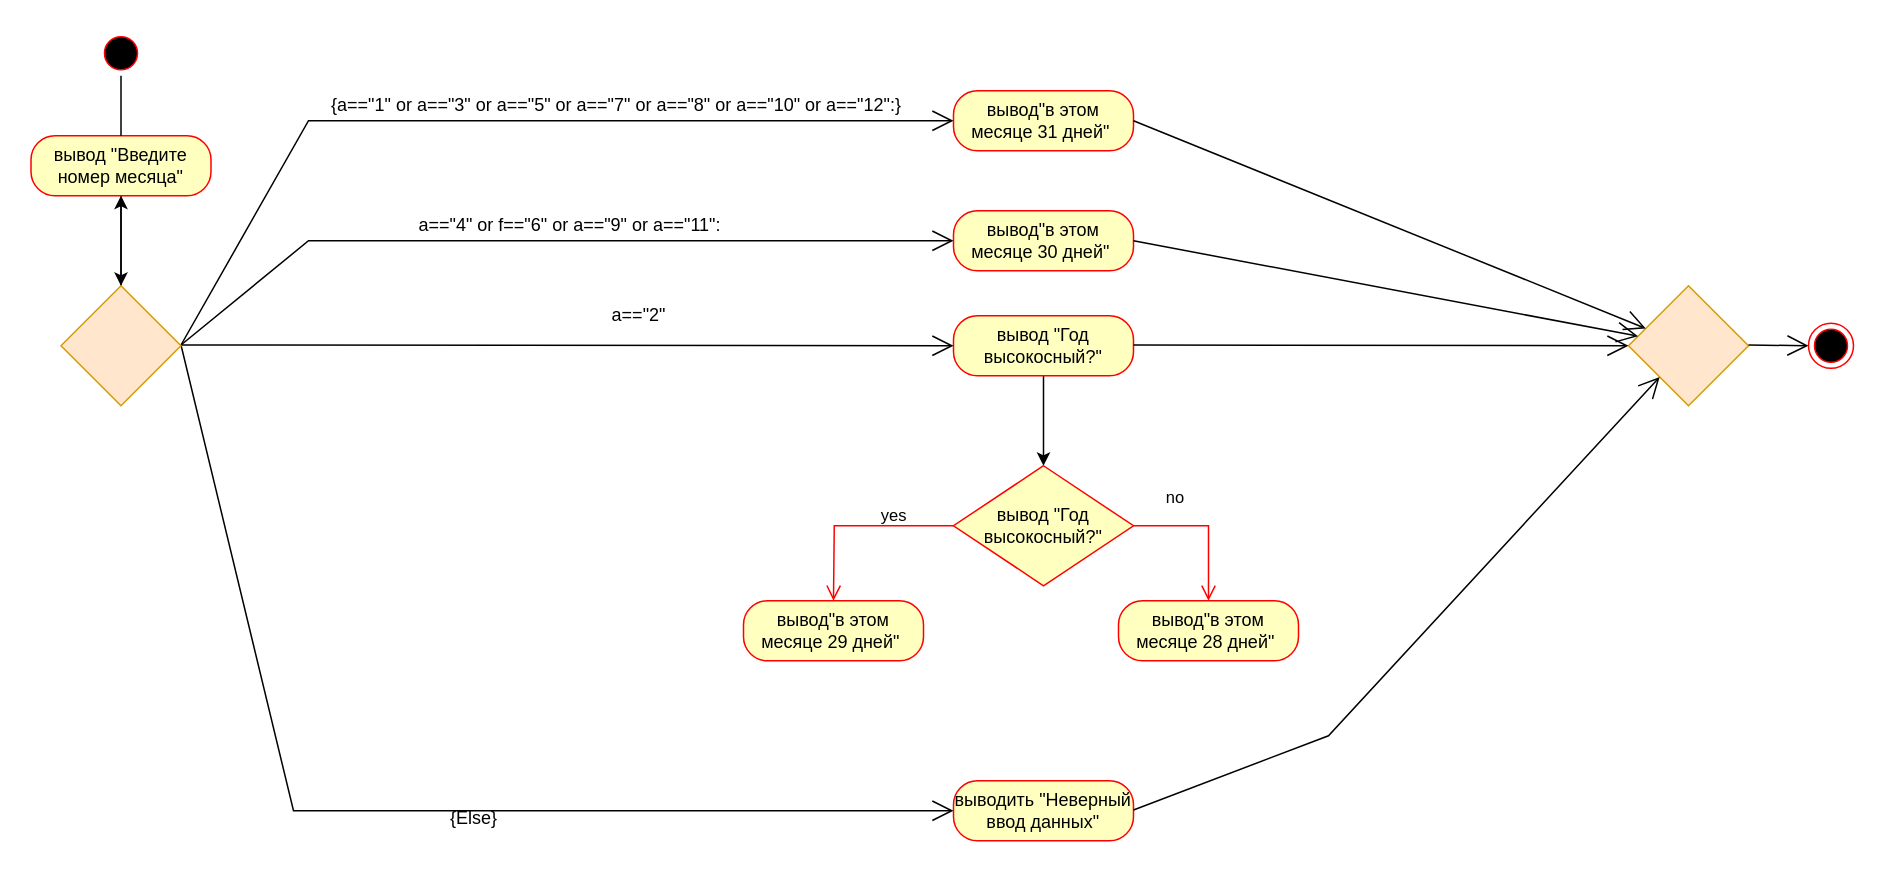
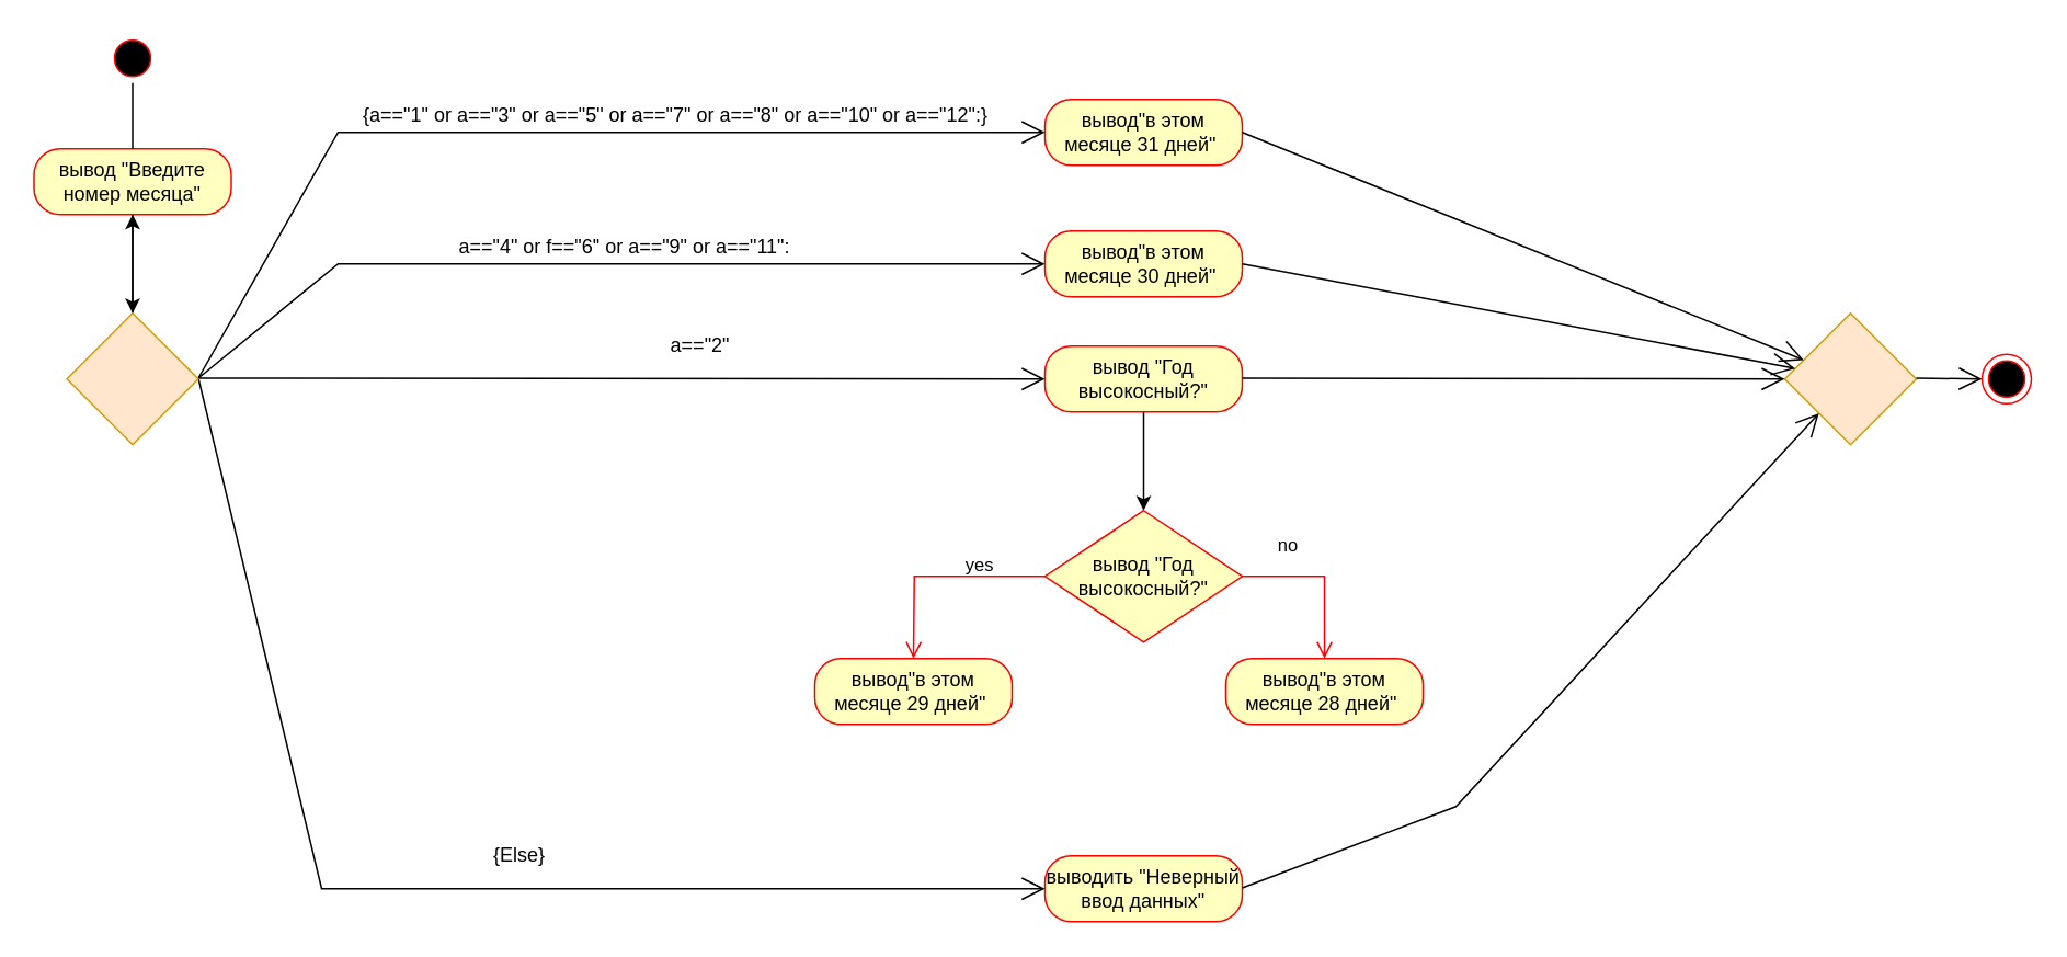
  <mxCell id="0" />
  <mxCell id="1" parent="0" />
  <mxCell id="2" value="" style="edgeStyle=orthogonalEdgeStyle;rounded=0;orthogonalLoop=1;jettySize=auto;html=1;startArrow=none;" edge="1" parent="1" source="30" target="32"><mxGeometry relative="1" as="geometry" /></mxCell>
  <mxCell id="3" value="" style="ellipse;html=1;shape=startState;fillColor=#000000;strokeColor=#ff0000;" vertex="1" parent="1"><mxGeometry x="65" y="20" width="30" height="30" as="geometry" /></mxCell>
  <mxCell id="4" value="" style="edgeStyle=orthogonalEdgeStyle;rounded=0;orthogonalLoop=1;jettySize=auto;html=1;startArrow=none;" edge="1" parent="1" source="32" target="30"><mxGeometry relative="1" as="geometry"><mxPoint x="80" y="260" as="sourcePoint" /></mxGeometry></mxCell>
  <mxCell id="5" value="вывод&quot;в этом месяце 31 дней&quot;&amp;nbsp;" style="rounded=1;whiteSpace=wrap;html=1;arcSize=40;fontColor=#000000;fillColor=#ffffc0;strokeColor=#ff0000;" vertex="1" parent="1"><mxGeometry x="635" y="60" width="120" height="40" as="geometry" /></mxCell>
  <mxCell id="6" value="вывод&quot;в этом месяце 30 дней&quot;&amp;nbsp;" style="rounded=1;whiteSpace=wrap;html=1;arcSize=40;fontColor=#000000;fillColor=#ffffc0;strokeColor=#ff0000;" vertex="1" parent="1"><mxGeometry x="635" y="140" width="120" height="40" as="geometry" /></mxCell>
  <mxCell id="7" value="" style="edgeStyle=orthogonalEdgeStyle;rounded=0;orthogonalLoop=1;jettySize=auto;html=1;" edge="1" parent="1" source="8" target="18"><mxGeometry relative="1" as="geometry"><mxPoint x="655" y="310" as="targetPoint" /></mxGeometry></mxCell>
  <mxCell id="8" value="вывод &quot;Год высокосный?&quot;" style="rounded=1;whiteSpace=wrap;html=1;arcSize=40;fontColor=#000000;fillColor=#ffffc0;strokeColor=#ff0000;" vertex="1" parent="1"><mxGeometry x="635" y="210" width="120" height="40" as="geometry" /></mxCell>
  <mxCell id="9" value="выводить &quot;Неверный ввод данных&quot;" style="rounded=1;whiteSpace=wrap;html=1;arcSize=40;fontColor=#000000;fillColor=#ffffc0;strokeColor=#ff0000;" vertex="1" parent="1"><mxGeometry x="635" y="520" width="120" height="40" as="geometry" /></mxCell>
  <mxCell id="10" value="вывод&quot;в этом месяце 28 дней&quot;&amp;nbsp;" style="rounded=1;whiteSpace=wrap;html=1;arcSize=40;fontColor=#000000;fillColor=#ffffc0;strokeColor=#ff0000;" vertex="1" parent="1"><mxGeometry x="745" y="400" width="120" height="40" as="geometry" /></mxCell>
  <mxCell id="11" value="" style="endArrow=open;endFill=1;endSize=12;html=1;rounded=0;entryX=0;entryY=0.5;entryDx=0;entryDy=0;" edge="1" parent="1" target="5"><mxGeometry width="160" relative="1" as="geometry"><mxPoint x="120" y="229.5" as="sourcePoint" /><mxPoint x="280" y="229.5" as="targetPoint" /><Array as="points"><mxPoint x="205" y="80" /></Array></mxGeometry></mxCell>
  <mxCell id="12" value="" style="endArrow=open;endFill=1;endSize=12;html=1;rounded=0;entryX=0;entryY=0.5;entryDx=0;entryDy=0;" edge="1" parent="1" target="6"><mxGeometry width="160" relative="1" as="geometry"><mxPoint x="120" y="229.5" as="sourcePoint" /><mxPoint x="280" y="229.5" as="targetPoint" /><Array as="points"><mxPoint x="205" y="160" /></Array></mxGeometry></mxCell>
  <mxCell id="13" value="" style="endArrow=open;endFill=1;endSize=12;html=1;rounded=0;entryX=0;entryY=0.5;entryDx=0;entryDy=0;" edge="1" parent="1" target="8"><mxGeometry width="160" relative="1" as="geometry"><mxPoint x="120" y="229.5" as="sourcePoint" /><mxPoint x="280" y="229.5" as="targetPoint" /></mxGeometry></mxCell>
  <mxCell id="14" value="" style="endArrow=open;endFill=1;endSize=12;html=1;rounded=0;entryX=0;entryY=0.5;entryDx=0;entryDy=0;" edge="1" parent="1" target="9"><mxGeometry width="160" relative="1" as="geometry"><mxPoint x="120" y="229.5" as="sourcePoint" /><mxPoint x="280" y="229.5" as="targetPoint" /><Array as="points"><mxPoint x="195" y="540" /></Array></mxGeometry></mxCell>
  <mxCell id="15" value="{a==&quot;1&quot; or a==&quot;3&quot; or a==&quot;5&quot; or a==&quot;7&quot; or a==&quot;8&quot; or a==&quot;10&quot; or a==&quot;12&quot;:}" style="text;html=1;align=center;verticalAlign=middle;resizable=0;points=[];autosize=1;strokeColor=none;fillColor=none;" vertex="1" parent="1"><mxGeometry x="210" y="60" width="400" height="20" as="geometry" /></mxCell>
  <mxCell id="16" value="а==&quot;4&quot; or f==&quot;6&quot; or a==&quot;9&quot; or a==&quot;11&quot;:" style="text;html=1;align=center;verticalAlign=middle;resizable=0;points=[];autosize=1;strokeColor=none;fillColor=none;" vertex="1" parent="1"><mxGeometry x="269" y="140" width="220" height="20" as="geometry" /></mxCell>
  <mxCell id="17" value="a==&quot;2&quot;" style="text;html=1;align=center;verticalAlign=middle;resizable=0;points=[];autosize=1;strokeColor=none;fillColor=none;" vertex="1" parent="1"><mxGeometry x="400" y="200" width="50" height="20" as="geometry" /></mxCell>
  <mxCell id="18" value="вывод &quot;Год высокосный?&quot;" style="rhombus;whiteSpace=wrap;html=1;fillColor=#ffffc0;strokeColor=#ff0000;" vertex="1" parent="1"><mxGeometry x="635" y="310" width="120" height="80" as="geometry" /></mxCell>
  <mxCell id="19" value="no" style="edgeStyle=orthogonalEdgeStyle;html=1;align=left;verticalAlign=bottom;endArrow=open;endSize=8;strokeColor=#ff0000;rounded=0;exitX=1;exitY=0.5;exitDx=0;exitDy=0;" edge="1" source="18" parent="1"><mxGeometry x="-0.6" y="10" relative="1" as="geometry"><mxPoint x="805" y="400" as="targetPoint" /><mxPoint x="695" y="329" as="sourcePoint" /><Array as="points"><mxPoint x="805" y="350" /><mxPoint x="805" y="400" /></Array><mxPoint as="offset" /></mxGeometry></mxCell>
  <mxCell id="20" value="yes" style="edgeStyle=orthogonalEdgeStyle;html=1;align=left;verticalAlign=top;endArrow=open;endSize=8;strokeColor=#ff0000;rounded=0;" edge="1" source="18" parent="1"><mxGeometry x="-0.231" y="-20" relative="1" as="geometry"><mxPoint x="555" y="400" as="targetPoint" /><mxPoint as="offset" /></mxGeometry></mxCell>
  <mxCell id="21" value="вывод&quot;в этом месяце 29 дней&quot;&amp;nbsp;" style="rounded=1;whiteSpace=wrap;html=1;arcSize=40;fontColor=#000000;fillColor=#ffffc0;strokeColor=#ff0000;" vertex="1" parent="1"><mxGeometry x="495" y="400" width="120" height="40" as="geometry" /></mxCell>
- <mxCell id="22" value="{Else}" style="text;html=1;align=center;verticalAlign=middle;resizable=0;points=[];autosize=1;strokeColor=none;fillColor=none;" vertex="1" parent="1"><mxGeometry x="290" y="535" width="50" height="20" as="geometry" /></mxCell>
+ <mxCell id="22" value="{Else}" style="text;html=1;align=center;verticalAlign=middle;resizable=0;points=[];autosize=1;strokeColor=none;fillColor=none;" vertex="1" parent="1"><mxGeometry x="290" y="510" width="50" height="20" as="geometry" /></mxCell>
  <mxCell id="23" value="" style="rhombus;whiteSpace=wrap;html=1;fillColor=#ffe6cc;strokeColor=#d79b00;direction=south;" vertex="1" parent="1"><mxGeometry x="1085" y="190" width="80" height="80" as="geometry" /></mxCell>
  <mxCell id="24" value="" style="endArrow=open;endFill=1;endSize=12;html=1;rounded=0;" edge="1" parent="1" target="23"><mxGeometry width="160" relative="1" as="geometry"><mxPoint x="755" y="539.5" as="sourcePoint" /><mxPoint x="915" y="539.5" as="targetPoint" /><Array as="points"><mxPoint x="885" y="490" /></Array></mxGeometry></mxCell>
  <mxCell id="25" value="" style="endArrow=open;endFill=1;endSize=12;html=1;rounded=0;entryX=0.5;entryY=1;entryDx=0;entryDy=0;" edge="1" parent="1" target="23"><mxGeometry width="160" relative="1" as="geometry"><mxPoint x="755" y="229.5" as="sourcePoint" /><mxPoint x="915" y="229.5" as="targetPoint" /></mxGeometry></mxCell>
  <mxCell id="26" value="" style="endArrow=open;endFill=1;endSize=12;html=1;rounded=0;" edge="1" parent="1" target="23"><mxGeometry width="160" relative="1" as="geometry"><mxPoint x="755" y="160" as="sourcePoint" /><mxPoint x="915" y="160" as="targetPoint" /></mxGeometry></mxCell>
  <mxCell id="27" value="" style="endArrow=open;endFill=1;endSize=12;html=1;rounded=0;" edge="1" parent="1" target="23"><mxGeometry width="160" relative="1" as="geometry"><mxPoint x="755" y="80" as="sourcePoint" /><mxPoint x="915" y="80" as="targetPoint" /></mxGeometry></mxCell>
  <mxCell id="28" value="" style="ellipse;html=1;shape=endState;fillColor=#000000;strokeColor=#ff0000;" vertex="1" parent="1"><mxGeometry x="1205" y="215" width="30" height="30" as="geometry" /></mxCell>
  <mxCell id="29" value="" style="endArrow=open;endFill=1;endSize=12;html=1;rounded=0;" edge="1" parent="1"><mxGeometry width="160" relative="1" as="geometry"><mxPoint x="1165" y="229.5" as="sourcePoint" /><mxPoint x="1205" y="230" as="targetPoint" /></mxGeometry></mxCell>
  <mxCell id="30" value="вывод &quot;Введите номер месяца&quot;" style="rounded=1;whiteSpace=wrap;html=1;arcSize=40;fontColor=#000000;fillColor=#ffffc0;strokeColor=#ff0000;" vertex="1" parent="1"><mxGeometry x="20" y="90" width="120" height="40" as="geometry" /></mxCell>
  <mxCell id="31" value="" style="edgeStyle=orthogonalEdgeStyle;rounded=0;orthogonalLoop=1;jettySize=auto;html=1;endArrow=none;" edge="1" parent="1" source="3" target="30"><mxGeometry relative="1" as="geometry"><mxPoint x="80" y="110" as="sourcePoint" /><mxPoint x="80" y="380" as="targetPoint" /></mxGeometry></mxCell>
  <mxCell id="32" value="" style="rhombus;whiteSpace=wrap;html=1;fillColor=#ffe6cc;strokeColor=#d79b00;direction=south;" vertex="1" parent="1"><mxGeometry x="40" y="190" width="80" height="80" as="geometry" /></mxCell>
